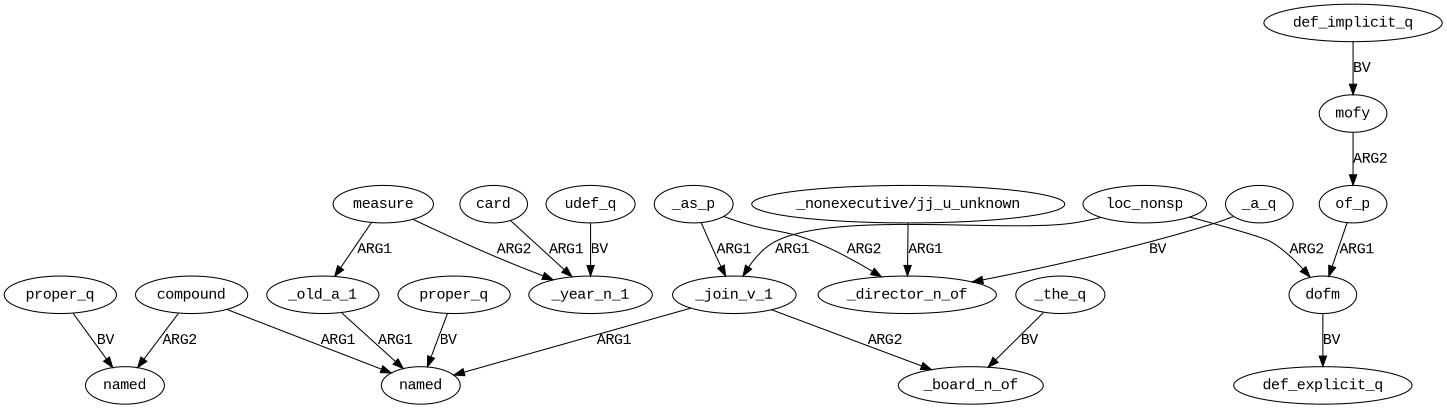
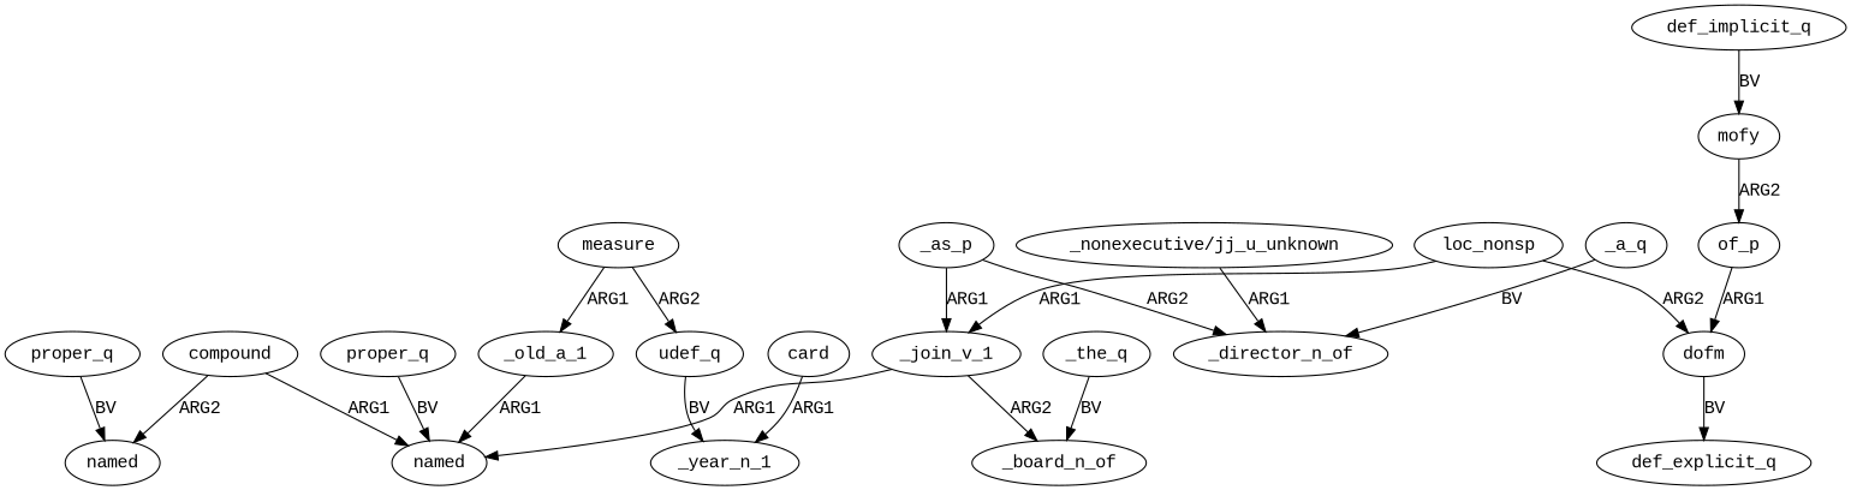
  digraph {
    fontname="Liberation Mono"
    node [fontname="Liberation Mono"]
    edge [fontname="Liberation Mono"]
    n1 [label=proper_q]
    n2 [label=named]
    n3 [label=compound]
    n4 [label=named]
    n5 [label=proper_q]
    n6 [label=measure]
    n7 [label=_year_n_1]
    n8 [label=_old_a_1]
    n9 [label=udef_q]
    n10 [label=card]
    n11 [label=_join_v_1]
    n12 [label=_board_n_of]
    n13 [label=_the_q]
    n14 [label=_as_p]
    n15 [label=_director_n_of]
    n16 [label=_a_q]
    n17 [label="_nonexecutive/jj_u_unknown"]
    n18 [label=loc_nonsp]
    n19 [label=dofm]
    n20 [label=def_explicit_q]
    n21 [label=mofy]
    n22 [label=of_p]
    n23 [label=def_implicit_q]
    n1 -> n2 [label=BV]
    n3 -> n2 [label=ARG1]
    n3 -> n4 [label=ARG2]
    n5 -> n4 [label=BV]
-   n6 -> n7 [label=ARG2]
+   n6 -> n9 [label=ARG2]
    n6 -> n8 [label=ARG1]
    n8 -> n2 [label=ARG1]
    n9 -> n7 [label=BV]
    n10 -> n7 [label=ARG1]
    n11 -> n2 [label=ARG1]
    n11 -> n12 [label=ARG2]
    n13 -> n12 [label=BV]
    n14 -> n11 [label=ARG1]
    n14 -> n15 [label=ARG2]
    n16 -> n15 [label=BV]
    n17 -> n15 [label=ARG1]
    n18 -> n11 [label=ARG1]
    n18 -> n19 [label=ARG2]
    n19 -> n20 [label=BV]
    n21 -> n22 [label=ARG2]
    n22 -> n19 [label=ARG1]
    n23 -> n21 [label=BV]
  }
